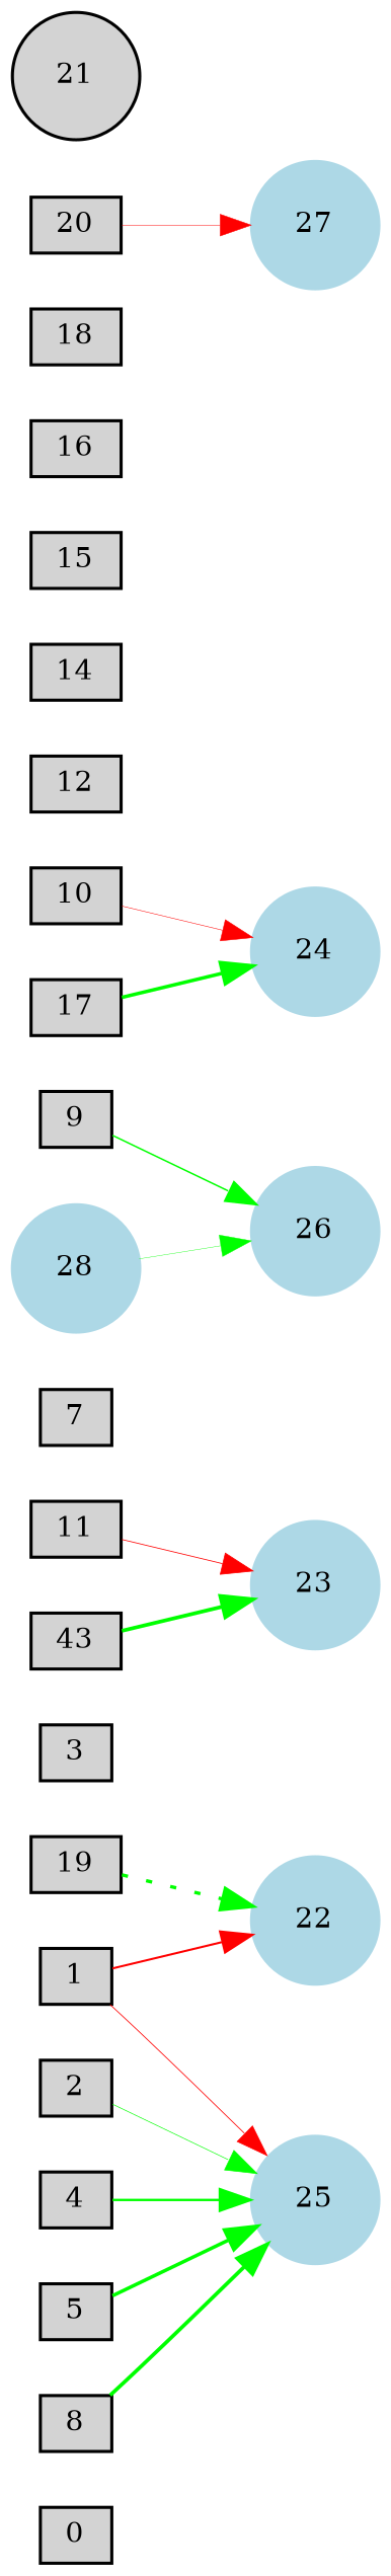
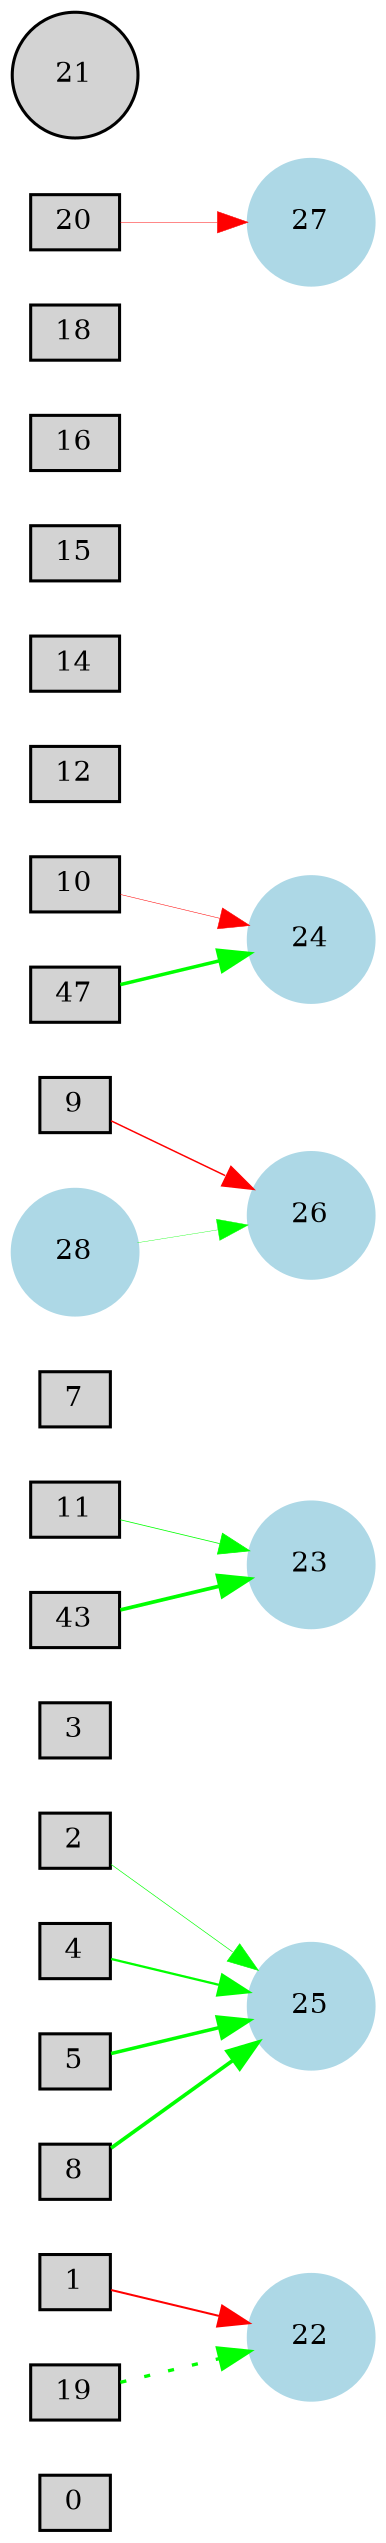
  digraph {
    rankdir=LR
    node [fontsize=9 shape=box style=filled]
    edge [color=green style=solid]
    0 [height=0.2 width=0.2]
    1 [height=0.2 width=0.2]
    22 [color=lightblue height=0.2 shape=circle width=0.2]
    25 [color=lightblue height=0.2 shape=circle width=0.2]
    2 [height=0.2 width=0.2]
    3 [height=0.2 width=0.2]
    4 [height=0.2 width=0.2]
    5 [height=0.2 width=0.2]
    23 [color=lightblue height=0.2 shape=circle width=0.2]
    7 [height=0.2 width=0.2]
    8 [height=0.2 width=0.2]
    9 [height=0.2 width=0.2]
    26 [color=lightblue height=0.2 shape=circle width=0.2]
    10 [height=0.2 width=0.2]
    24 [color=lightblue height=0.2 shape=circle width=0.2]
    11 [height=0.2 width=0.2]
    12 [height=0.2 width=0.2]
    n18 [height=0.2 label=43 width=0.2]
    14 [height=0.2 width=0.2]
    15 [height=0.2 width=0.2]
    16 [height=0.2 width=0.2]
-   17 [height=0.2 width=0.2]
+   17 [height=0.2 width=0.2 label=47]
    18 [height=0.2 width=0.2]
    19 [height=0.2 width=0.2]
    20 [height=0.2 width=0.2]
    27 [color=lightblue height=0.2 shape=circle width=0.2]
    21 [height=0.2 shape=circle width=0.2]
    28 [color=lightblue height=0.2 shape=circle width=0.2]
    1 -> 22 [color=red penwidth=0.6603232059637647]
-   1 -> 25 [color=red penwidth=0.2605253025464933]
    2 -> 25 [penwidth=0.21020611167261288]
    4 -> 25 [penwidth=0.7412815855134394]
    5 -> 25 [penwidth=1.1424119730864146]
    8 -> 25 [penwidth=1.2081931407044122]
-   9 -> 26 [penwidth=0.4832652050487203]
+   9 -> 26 [color=red penwidth=0.4832652050487203]
    10 -> 24 [color=red penwidth=0.16532227538651892]
-   11 -> 23 [color=red penwidth=0.25406537603423796]
+   11 -> 23 [penwidth=0.25406537603423796]
    n18 -> 23 [penwidth=1.2114162476667718]
    17 -> 24 [penwidth=1.134571149200558]
    19 -> 22 [penwidth=1.0900383639474156 style=dotted]
    20 -> 27 [color=red penwidth=0.15503235883357885]
    28 -> 26 [penwidth=0.1212813267572755]
  }
